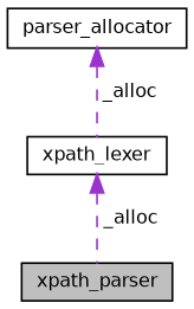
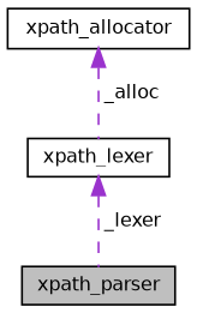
  digraph {
    node [color=black fillcolor=white fontname=Helvetica fontsize=10 shape=record style=filled]
    edge [color=darkorchid3 dir=back fontname=Helvetica fontsize=10 labelfontname=Helvetica labelfontsize=10 style=dashed]
    n1 [fillcolor=grey75 fontcolor=black height=0.2 label=xpath_parser width=0.4]
-   n2 [height=0.2 label=parser_allocator width=0.4]
+   n2 [height=0.2 label=xpath_allocator width=0.4]
    n3 [height=0.2 label=xpath_lexer width=0.4]
    n2 -> n3 [label=" _alloc"]
-   n3 -> n1 [label=" _alloc"]
+   n3 -> n1 [label=" _lexer"]
  }
